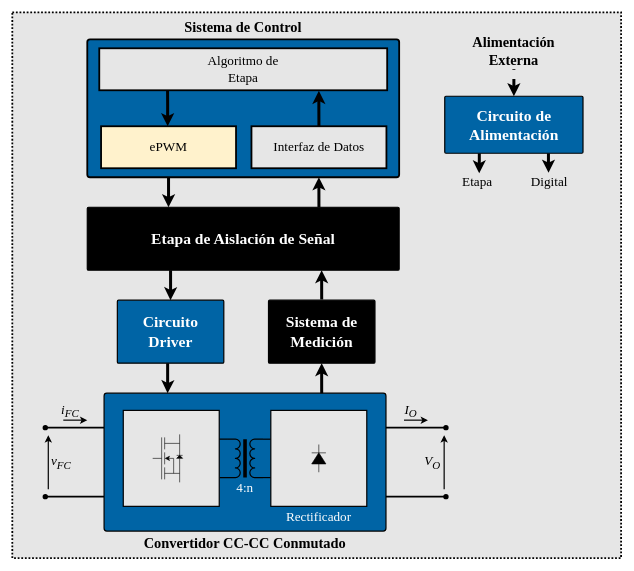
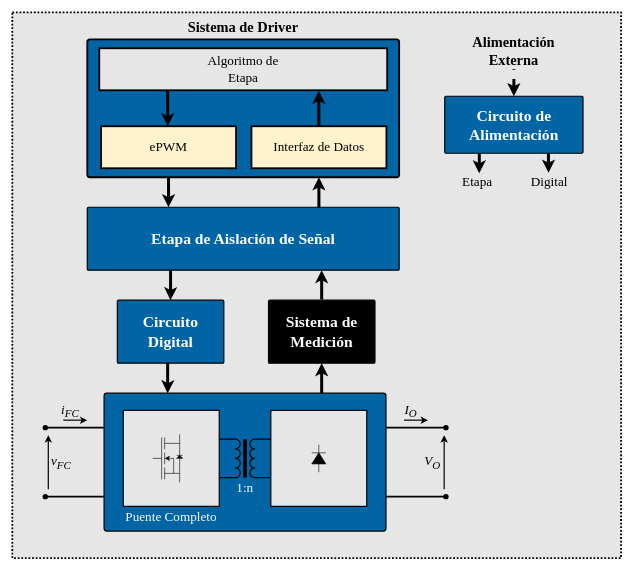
  <mxCell id="0" style=";html=1;" />
  <mxCell id="1" style=";html=1;" parent="0" />
  <mxCell id="2" value="" style="rounded=0;whiteSpace=wrap;html=1;shadow=0;fontFamily=CMU Serif;fontSize=18;fontColor=#000000;strokeColor=#000000;strokeWidth=3;fillColor=#E6E6E6;dashed=1;dashPattern=1 1;connectable=0;" parent="1" vertex="1"><mxGeometry x="20" y="20" width="1015" height="910" as="geometry" /></mxCell>
  <mxCell id="3" style="edgeStyle=orthogonalEdgeStyle;rounded=0;orthogonalLoop=1;jettySize=auto;html=1;exitX=0.5;exitY=1;exitDx=0;exitDy=0;strokeWidth=5;endArrow=none;endFill=0;startArrow=classic;startFill=1;" parent="1" edge="1"><mxGeometry relative="1" as="geometry"><mxPoint x="535.87" y="499" as="targetPoint" /><mxPoint x="535.76" y="450" as="sourcePoint" /><Array as="points"><mxPoint x="535.76" y="493.81" /><mxPoint x="535.76" y="493.81" /></Array></mxGeometry></mxCell>
  <mxCell id="4" style="edgeStyle=orthogonalEdgeStyle;rounded=0;orthogonalLoop=1;jettySize=auto;html=1;exitX=0;exitY=0.25;exitDx=0;exitDy=0;strokeColor=#000000;strokeWidth=3;fontColor=#FFFFFF;startArrow=none;startFill=0;endArrow=oval;endFill=1;" parent="1" source="8" edge="1"><mxGeometry relative="1" as="geometry"><mxPoint x="75" y="712.5" as="targetPoint" /></mxGeometry></mxCell>
  <mxCell id="5" style="edgeStyle=orthogonalEdgeStyle;rounded=0;orthogonalLoop=1;jettySize=auto;html=1;exitX=0;exitY=0.75;exitDx=0;exitDy=0;strokeColor=#000000;strokeWidth=3;fontColor=#FFFFFF;startArrow=none;startFill=0;endArrow=oval;endFill=1;" parent="1" source="8" edge="1"><mxGeometry relative="1" as="geometry"><mxPoint x="75" y="827.5" as="targetPoint" /></mxGeometry></mxCell>
  <mxCell id="6" style="edgeStyle=orthogonalEdgeStyle;rounded=0;orthogonalLoop=1;jettySize=auto;html=1;exitX=1;exitY=0.25;exitDx=0;exitDy=0;strokeColor=#000000;strokeWidth=3;fontColor=#FFFFFF;startArrow=none;startFill=0;endArrow=oval;endFill=1;" parent="1" source="8" edge="1"><mxGeometry relative="1" as="geometry"><mxPoint x="743" y="712.5" as="targetPoint" /></mxGeometry></mxCell>
  <mxCell id="7" style="edgeStyle=orthogonalEdgeStyle;rounded=0;orthogonalLoop=1;jettySize=auto;html=1;exitX=1;exitY=0.75;exitDx=0;exitDy=0;strokeColor=#000000;strokeWidth=3;fontColor=#FFFFFF;startArrow=none;startFill=0;endArrow=oval;endFill=1;" parent="1" source="8" edge="1"><mxGeometry relative="1" as="geometry"><mxPoint x="743" y="827.5" as="targetPoint" /></mxGeometry></mxCell>
  <mxCell id="8" value="" style="rounded=1;whiteSpace=wrap;html=1;fontFamily=CMU Serif Extra;glass=0;sketch=0;shadow=0;strokeWidth=2;arcSize=2;fillColor=#0064a5;connectable=1;" parent="1" vertex="1"><mxGeometry x="173" y="655" width="470" height="230" as="geometry" /></mxCell>
- <mxCell id="9" value="&lt;font color=&quot;#ffffff&quot; style=&quot;font-size: 22px;&quot;&gt;Rectificador&lt;/font&gt;" style="text;html=1;strokeColor=none;fillColor=none;align=center;verticalAlign=middle;whiteSpace=wrap;rounded=0;fontFamily=Montserrat;fontSize=18;fontStyle=0" parent="1" vertex="1"><mxGeometry x="461" y="847.01" width="140" height="27.99" as="geometry" /></mxCell>
  <mxCell id="10" value="" style="group;strokeWidth=2;" parent="1" vertex="1" connectable="0"><mxGeometry x="377.995" y="731.725" width="60.01" height="64" as="geometry" /></mxCell>
  <mxCell id="11" value="" style="pointerEvents=1;verticalLabelPosition=bottom;shadow=0;dashed=0;align=center;html=1;verticalAlign=top;shape=mxgraph.electrical.inductors.transformer_1;fillColor=none;rotation=90;strokeWidth=2;strokeColor=#000000;" parent="10" vertex="1"><mxGeometry x="-1.995" y="1.995" width="64" height="60.01" as="geometry" /></mxCell>
  <mxCell id="12" value="" style="endArrow=none;html=1;rounded=0;fontFamily=CMU Serif;fontSize=18;fontColor=#E6E6E6;strokeColor=#000000;strokeWidth=2;exitX=0;exitY=0;exitDx=0;exitDy=0;exitPerimeter=0;entryX=0.002;entryY=0.3;entryDx=0;entryDy=0;entryPerimeter=0;" parent="1" source="11" target="36" edge="1"><mxGeometry width="50" height="50" relative="1" as="geometry"><mxPoint x="396" y="798.72" as="sourcePoint" /><mxPoint x="446" y="748.72" as="targetPoint" /></mxGeometry></mxCell>
  <mxCell id="13" value="" style="endArrow=none;html=1;rounded=0;fontFamily=CMU Serif;fontSize=18;fontColor=#E6E6E6;strokeColor=#000000;strokeWidth=2;exitX=1;exitY=0;exitDx=0;exitDy=0;exitPerimeter=0;entryX=0.001;entryY=0.7;entryDx=0;entryDy=0;entryPerimeter=0;" parent="1" source="11" target="36" edge="1"><mxGeometry width="50" height="50" relative="1" as="geometry"><mxPoint x="396" y="798.72" as="sourcePoint" /><mxPoint x="446" y="748.72" as="targetPoint" /></mxGeometry></mxCell>
- <mxCell id="14" value="&lt;font style=&quot;font-size: 24px;&quot;&gt;Convertidor CC-CC Conmutado&lt;/font&gt;" style="text;html=1;strokeColor=none;fillColor=none;align=center;verticalAlign=middle;whiteSpace=wrap;rounded=0;fontFamily=Montserrat;fontSize=20;fontStyle=1" parent="1" vertex="1"><mxGeometry x="205.81" y="890" width="404.37" height="30" as="geometry" /></mxCell>
- <mxCell id="16" value="&lt;font color=&quot;#ffffff&quot; style=&quot;font-size: 22px;&quot;&gt;4:n&lt;/font&gt;" style="text;html=1;strokeColor=none;fillColor=none;align=center;verticalAlign=middle;whiteSpace=wrap;rounded=0;fontFamily=Montserrat;" parent="1" vertex="1"><mxGeometry x="378" y="798.72" width="60" height="30" as="geometry" /></mxCell>
- <mxCell id="17" value="&lt;font color=&quot;#ffffff&quot;&gt;&lt;span style=&quot;font-size: 26px;&quot;&gt;&lt;b&gt;Circuito&lt;br&gt;Driver&lt;br&gt;&lt;/b&gt;&lt;/span&gt;&lt;/font&gt;" style="rounded=1;whiteSpace=wrap;html=1;fontFamily=Montserrat;glass=0;sketch=0;shadow=0;strokeWidth=2;arcSize=2;fillColor=#0064a5;connectable=1;" parent="1" vertex="1"><mxGeometry x="195.13" y="500" width="177.5" height="105" as="geometry" /></mxCell>
+ <mxCell id="15" value="&lt;font color=&quot;#ffffff&quot; style=&quot;font-size: 22px;&quot;&gt;Puente Completo&lt;/font&gt;" style="text;html=1;strokeColor=none;fillColor=none;align=center;verticalAlign=middle;whiteSpace=wrap;rounded=0;fontFamily=Montserrat;fontSize=18;" parent="1" vertex="1"><mxGeometry x="186.25" y="848.53" width="197.5" height="26.47" as="geometry" /></mxCell>
+ <mxCell id="16" value="&lt;font color=&quot;#ffffff&quot; style=&quot;font-size: 22px;&quot;&gt;1:n&lt;/font&gt;" style="text;html=1;strokeColor=none;fillColor=none;align=center;verticalAlign=middle;whiteSpace=wrap;rounded=0;fontFamily=Montserrat;" parent="1" vertex="1"><mxGeometry x="378" y="798.72" width="60" height="30" as="geometry" /></mxCell>
+ <mxCell id="17" value="&lt;font color=&quot;#ffffff&quot;&gt;&lt;span style=&quot;font-size: 26px;&quot;&gt;&lt;b&gt;Circuito&lt;br&gt;Digital&lt;br&gt;&lt;/b&gt;&lt;/span&gt;&lt;/font&gt;" style="rounded=1;whiteSpace=wrap;html=1;fontFamily=Montserrat;glass=0;sketch=0;shadow=0;strokeWidth=2;arcSize=2;fillColor=#0064a5;connectable=1;" parent="1" vertex="1"><mxGeometry x="195.13" y="500" width="177.5" height="105" as="geometry" /></mxCell>
  <mxCell id="18" value="" style="rounded=1;whiteSpace=wrap;html=1;shadow=0;fontFamily=CMU Serif;fontSize=18;fontColor=#000000;strokeColor=#000000;strokeWidth=3;fillColor=#0064A5;arcSize=2;connectable=1;" parent="1" vertex="1"><mxGeometry x="145" y="65" width="520" height="230" as="geometry" /></mxCell>
  <mxCell id="19" value="&lt;font style=&quot;font-size: 22px;&quot;&gt;Algoritmo de&lt;br&gt;Etapa&lt;/font&gt;" style="rounded=0;whiteSpace=wrap;html=1;shadow=0;fontFamily=Montserrat;fontSize=18;fontColor=#000000;strokeColor=#000000;strokeWidth=3;fillColor=#E6E6E6;connectable=0;" parent="1" vertex="1"><mxGeometry x="165" y="80" width="480" height="70" as="geometry" /></mxCell>
- <mxCell id="20" value="&lt;span style=&quot;font-size: 22px;&quot;&gt;Interfaz de Datos&lt;/span&gt;" style="rounded=0;whiteSpace=wrap;html=1;shadow=0;fontFamily=Montserrat;fontSize=18;fontColor=#000000;strokeColor=#000000;strokeWidth=3;fillColor=#E6E6E6;connectable=0;" parent="1" vertex="1"><mxGeometry x="418.75" y="210" width="225" height="70" as="geometry" /></mxCell>
+ <mxCell id="20" value="&lt;span style=&quot;font-size: 22px;&quot;&gt;Interfaz de Datos&lt;/span&gt;" style="rounded=0;whiteSpace=wrap;html=1;shadow=0;fontFamily=Montserrat;fontSize=18;fontColor=#000000;strokeColor=#000000;strokeWidth=3;fillColor=#fff2cc;connectable=0;" parent="1" vertex="1"><mxGeometry x="418.75" y="210" width="225" height="70" as="geometry" /></mxCell>
  <mxCell id="21" value="&lt;font style=&quot;font-size: 22px;&quot;&gt;ePWM&lt;/font&gt;" style="rounded=0;whiteSpace=wrap;html=1;shadow=0;fontFamily=Montserrat;fontSize=18;fontColor=#000000;strokeColor=#000000;strokeWidth=3;fillColor=#fff2cc;connectable=0;" parent="1" vertex="1"><mxGeometry x="168" y="210" width="225" height="70" as="geometry" /></mxCell>
- <mxCell id="22" value="&lt;font style=&quot;font-size: 24px;&quot;&gt;Sistema de Control&lt;/font&gt;" style="text;html=1;strokeColor=none;fillColor=none;align=center;verticalAlign=middle;whiteSpace=wrap;rounded=0;fontFamily=Montserrat;fontSize=20;fontStyle=1" parent="1" vertex="1"><mxGeometry x="276.81" y="30" width="256.38" height="30" as="geometry" /></mxCell>
- <mxCell id="23" value="&lt;font color=&quot;#ffffff&quot;&gt;&lt;span style=&quot;font-size: 26px;&quot;&gt;&lt;b&gt;Etapa de Aislación de Señal&lt;br&gt;&lt;/b&gt;&lt;/span&gt;&lt;/font&gt;" style="rounded=1;whiteSpace=wrap;html=1;fontFamily=Montserrat;glass=0;sketch=0;shadow=0;strokeWidth=2;arcSize=2;fillColor=#000000;connectable=1;" parent="1" vertex="1"><mxGeometry x="145" y="345" width="520" height="105" as="geometry" /></mxCell>
+ <mxCell id="22" value="&lt;font style=&quot;font-size: 24px;&quot;&gt;Sistema de Driver&lt;/font&gt;" style="text;html=1;strokeColor=none;fillColor=none;align=center;verticalAlign=middle;whiteSpace=wrap;rounded=0;fontFamily=Montserrat;fontSize=20;fontStyle=1" parent="1" vertex="1"><mxGeometry x="276.81" y="30" width="256.38" height="30" as="geometry" /></mxCell>
+ <mxCell id="23" value="&lt;font color=&quot;#ffffff&quot;&gt;&lt;span style=&quot;font-size: 26px;&quot;&gt;&lt;b&gt;Etapa de Aislación de Señal&lt;br&gt;&lt;/b&gt;&lt;/span&gt;&lt;/font&gt;" style="rounded=1;whiteSpace=wrap;html=1;fontFamily=Montserrat;glass=0;sketch=0;shadow=0;strokeWidth=2;arcSize=2;fillColor=#0064a5;connectable=1;" parent="1" vertex="1"><mxGeometry x="145" y="345" width="520" height="105" as="geometry" /></mxCell>
  <mxCell id="24" style="edgeStyle=orthogonalEdgeStyle;rounded=0;orthogonalLoop=1;jettySize=auto;html=1;exitX=0.5;exitY=1;exitDx=0;exitDy=0;strokeWidth=5;endArrow=classic;endFill=1;" parent="1" edge="1"><mxGeometry relative="1" as="geometry"><mxPoint x="280.369" y="345" as="targetPoint" /><mxPoint x="280.48" y="295" as="sourcePoint" /><Array as="points"><mxPoint x="280.48" y="328" /><mxPoint x="280.48" y="328" /></Array></mxGeometry></mxCell>
  <mxCell id="25" style="edgeStyle=orthogonalEdgeStyle;rounded=0;orthogonalLoop=1;jettySize=auto;html=1;exitX=0.5;exitY=1;exitDx=0;exitDy=0;strokeWidth=5;endArrow=classic;endFill=1;" parent="1" edge="1"><mxGeometry relative="1" as="geometry"><mxPoint x="283.75" y="500" as="targetPoint" /><mxPoint x="283.86" y="450" as="sourcePoint" /><Array as="points"><mxPoint x="283.86" y="483" /><mxPoint x="283.86" y="483" /></Array></mxGeometry></mxCell>
  <mxCell id="26" value="&lt;font color=&quot;#ffffff&quot;&gt;&lt;span style=&quot;font-size: 26px;&quot;&gt;&lt;b&gt;Sistema de&lt;br&gt;Medición&lt;br&gt;&lt;/b&gt;&lt;/span&gt;&lt;/font&gt;" style="rounded=1;whiteSpace=wrap;html=1;fontFamily=Montserrat;glass=0;sketch=0;shadow=0;strokeWidth=2;arcSize=2;fillColor=#000000;connectable=1;" parent="1" vertex="1"><mxGeometry x="447.14" y="500" width="177.5" height="105" as="geometry" /></mxCell>
  <mxCell id="27" style="edgeStyle=orthogonalEdgeStyle;rounded=0;orthogonalLoop=1;jettySize=auto;html=1;exitX=0.5;exitY=1;exitDx=0;exitDy=0;strokeWidth=5;endArrow=classic;endFill=1;" parent="1" edge="1"><mxGeometry relative="1" as="geometry"><mxPoint x="278.87" y="655" as="targetPoint" /><mxPoint x="278.98" y="605" as="sourcePoint" /><Array as="points"><mxPoint x="278.98" y="648.81" /><mxPoint x="278.98" y="648.81" /></Array></mxGeometry></mxCell>
  <mxCell id="28" style="edgeStyle=orthogonalEdgeStyle;rounded=0;orthogonalLoop=1;jettySize=auto;html=1;exitX=0.25;exitY=1;exitDx=0;exitDy=0;strokeWidth=5;fontSize=18;fontColor=#FFFFFF;endArrow=classic;endFill=1;" edge="1" parent="1" source="31"><mxGeometry relative="1" as="geometry"><mxPoint x="798.49" y="288.5" as="targetPoint" /></mxGeometry></mxCell>
  <mxCell id="29" style="edgeStyle=orthogonalEdgeStyle;rounded=0;orthogonalLoop=1;jettySize=auto;html=1;exitX=0.75;exitY=1;exitDx=0;exitDy=0;strokeWidth=5;fontSize=18;fontColor=#FFFFFF;endArrow=classic;endFill=1;" edge="1" parent="1" source="31"><mxGeometry relative="1" as="geometry"><mxPoint x="913.99" y="287.5" as="targetPoint" /></mxGeometry></mxCell>
  <mxCell id="30" style="edgeStyle=orthogonalEdgeStyle;rounded=0;orthogonalLoop=1;jettySize=auto;html=1;exitX=0.5;exitY=0;exitDx=0;exitDy=0;entryX=0.5;entryY=1;entryDx=0;entryDy=0;strokeWidth=5;fontSize=18;fontColor=#FFFFFF;endArrow=none;endFill=0;startArrow=classic;startFill=1;dashed=1;" edge="1" parent="1" source="31" target="62"><mxGeometry relative="1" as="geometry" /></mxCell>
  <mxCell id="31" value="&lt;font color=&quot;#ffffff&quot;&gt;&lt;span style=&quot;font-size: 26px;&quot;&gt;&lt;b&gt;Circuito de Alimentación&lt;br&gt;&lt;/b&gt;&lt;/span&gt;&lt;/font&gt;" style="rounded=1;whiteSpace=wrap;html=1;fontFamily=Montserrat;glass=0;sketch=0;shadow=0;strokeWidth=2;arcSize=2;fillColor=#0064a5;connectable=1;direction=east;rotation=0;" parent="1" vertex="1"><mxGeometry x="740.99" y="160" width="230.5" height="95" as="geometry" /></mxCell>
  <mxCell id="32" style="edgeStyle=orthogonalEdgeStyle;rounded=0;orthogonalLoop=1;jettySize=auto;html=1;exitX=0.5;exitY=1;exitDx=0;exitDy=0;strokeWidth=5;endArrow=none;endFill=0;startArrow=classic;startFill=1;" parent="1" edge="1"><mxGeometry relative="1" as="geometry"><mxPoint x="535.87" y="655" as="targetPoint" /><mxPoint x="535.76" y="605" as="sourcePoint" /><Array as="points"><mxPoint x="535.76" y="649.81" /><mxPoint x="535.76" y="649.81" /></Array></mxGeometry></mxCell>
  <mxCell id="33" style="edgeStyle=orthogonalEdgeStyle;rounded=0;orthogonalLoop=1;jettySize=auto;html=1;exitX=0.5;exitY=1;exitDx=0;exitDy=0;strokeWidth=5;endArrow=none;endFill=0;startArrow=classic;startFill=1;" parent="1" edge="1"><mxGeometry relative="1" as="geometry"><mxPoint x="531.27" y="345" as="targetPoint" /><mxPoint x="531.16" y="295" as="sourcePoint" /><Array as="points"><mxPoint x="531.16" y="339" /><mxPoint x="531.16" y="339" /></Array></mxGeometry></mxCell>
  <mxCell id="34" style="edgeStyle=orthogonalEdgeStyle;rounded=0;orthogonalLoop=1;jettySize=auto;html=1;exitX=0.5;exitY=1;exitDx=0;exitDy=0;strokeWidth=5;endArrow=none;endFill=0;startArrow=classic;startFill=1;" parent="1" edge="1"><mxGeometry relative="1" as="geometry"><mxPoint x="531.25" y="211" as="targetPoint" /><mxPoint x="531.14" y="151" as="sourcePoint" /><Array as="points"><mxPoint x="531.02" y="181" /></Array></mxGeometry></mxCell>
  <mxCell id="35" style="edgeStyle=orthogonalEdgeStyle;rounded=0;orthogonalLoop=1;jettySize=auto;html=1;exitX=0.5;exitY=1;exitDx=0;exitDy=0;strokeWidth=5;endArrow=none;endFill=0;startArrow=classic;startFill=1;" parent="1" edge="1"><mxGeometry relative="1" as="geometry"><mxPoint x="278.87" y="150" as="targetPoint" /><mxPoint x="278.98" y="210" as="sourcePoint" /><Array as="points"><mxPoint x="278.68" y="175" /></Array></mxGeometry></mxCell>
  <mxCell id="36" value="" style="html=1;shadow=0;fontSize=18;fillColor=#E6E6E6;strokeColor=#000000;verticalAlign=bottom;rounded=0;strokeWidth=2;" parent="1" vertex="1"><mxGeometry x="451" y="683.73" width="160" height="160" as="geometry" /></mxCell>
  <mxCell id="37" value="" style="pointerEvents=1;fillColor=strokeColor;verticalLabelPosition=bottom;shadow=0;dashed=0;align=center;html=1;verticalAlign=top;shape=mxgraph.electrical.diodes.diode;fontSize=20;rotation=-90;" parent="1" vertex="1"><mxGeometry x="507.88" y="751.86" width="46.25" height="23.75" as="geometry" /></mxCell>
  <mxCell id="38" value="" style="html=1;shadow=0;fontSize=18;fillColor=#E6E6E6;strokeColor=#000000;verticalAlign=bottom;rounded=0;strokeWidth=2;" parent="1" vertex="1"><mxGeometry x="205" y="683.72" width="160" height="160" as="geometry" /></mxCell>
  <mxCell id="39" value="" style="group" parent="1" vertex="1" connectable="0"><mxGeometry x="254" y="723.72" width="50" height="80" as="geometry" /></mxCell>
  <mxCell id="40" value="" style="triangle;whiteSpace=wrap;html=1;rotation=-90;fillColor=#000000;strokeColor=#000000;" parent="39" vertex="1"><mxGeometry x="42.5" y="32.5" width="5" height="10" as="geometry" /></mxCell>
  <mxCell id="41" value="" style="endArrow=none;html=1;rounded=0;strokeColor=#000000;" parent="39" edge="1"><mxGeometry width="50" height="50" relative="1" as="geometry"><mxPoint x="40" y="35" as="sourcePoint" /><mxPoint x="50" y="35" as="targetPoint" /></mxGeometry></mxCell>
  <mxCell id="42" value="" style="endArrow=none;html=1;rounded=0;strokeColor=#000000;" parent="39" edge="1"><mxGeometry width="50" height="50" relative="1" as="geometry"><mxPoint x="45" y="35" as="sourcePoint" /><mxPoint x="45" as="targetPoint" /></mxGeometry></mxCell>
  <mxCell id="43" value="" style="endArrow=none;html=1;rounded=0;strokeColor=#000000;" parent="39" edge="1"><mxGeometry width="50" height="50" relative="1" as="geometry"><mxPoint x="45" y="80" as="sourcePoint" /><mxPoint x="45" y="40" as="targetPoint" /></mxGeometry></mxCell>
  <mxCell id="44" value="" style="endArrow=none;html=1;rounded=0;strokeColor=#000000;" parent="39" edge="1"><mxGeometry width="50" height="50" relative="1" as="geometry"><mxPoint x="15" y="75" as="sourcePoint" /><mxPoint x="15" y="5" as="targetPoint" /></mxGeometry></mxCell>
  <mxCell id="45" value="" style="endArrow=none;html=1;rounded=0;strokeColor=#000000;" parent="39" edge="1"><mxGeometry width="50" height="50" relative="1" as="geometry"><mxPoint x="20" y="25" as="sourcePoint" /><mxPoint x="20" y="5" as="targetPoint" /></mxGeometry></mxCell>
  <mxCell id="46" value="" style="endArrow=none;html=1;rounded=0;strokeColor=#000000;" parent="39" edge="1"><mxGeometry width="50" height="50" relative="1" as="geometry"><mxPoint x="20" y="75" as="sourcePoint" /><mxPoint x="20" y="55.0" as="targetPoint" /></mxGeometry></mxCell>
  <mxCell id="47" value="" style="endArrow=none;html=1;rounded=0;strokeColor=#000000;" parent="39" edge="1"><mxGeometry width="50" height="50" relative="1" as="geometry"><mxPoint x="20" y="50" as="sourcePoint" /><mxPoint x="20" y="30" as="targetPoint" /></mxGeometry></mxCell>
  <mxCell id="48" value="" style="endArrow=none;html=1;rounded=0;strokeColor=#000000;" parent="39" edge="1"><mxGeometry width="50" height="50" relative="1" as="geometry"><mxPoint x="20" y="15" as="sourcePoint" /><mxPoint x="45" y="15" as="targetPoint" /></mxGeometry></mxCell>
  <mxCell id="49" value="" style="endArrow=classic;html=1;rounded=0;strokeColor=#000000;" parent="39" edge="1"><mxGeometry width="50" height="50" relative="1" as="geometry"><mxPoint x="35" y="65" as="sourcePoint" /><mxPoint x="20" y="40" as="targetPoint" /><Array as="points"><mxPoint x="35" y="40" /></Array></mxGeometry></mxCell>
  <mxCell id="50" value="" style="endArrow=none;html=1;rounded=0;strokeColor=#000000;" parent="39" edge="1"><mxGeometry width="50" height="50" relative="1" as="geometry"><mxPoint x="20" y="65" as="sourcePoint" /><mxPoint x="45" y="65" as="targetPoint" /></mxGeometry></mxCell>
  <mxCell id="51" value="" style="endArrow=none;html=1;rounded=0;strokeColor=#000000;" parent="39" edge="1"><mxGeometry width="50" height="50" relative="1" as="geometry"><mxPoint y="40" as="sourcePoint" /><mxPoint x="15" y="40" as="targetPoint" /></mxGeometry></mxCell>
  <mxCell id="52" value="" style="endArrow=none;html=1;rounded=0;fontFamily=CMU Serif;fontSize=18;fontColor=#E6E6E6;strokeColor=#000000;strokeWidth=2;exitX=1;exitY=1;exitDx=0;exitDy=0;exitPerimeter=0;" parent="1" source="11" edge="1"><mxGeometry width="50" height="50" relative="1" as="geometry"><mxPoint x="516" y="488.72" as="sourcePoint" /><mxPoint x="366" y="795.72" as="targetPoint" /></mxGeometry></mxCell>
  <mxCell id="53" value="" style="endArrow=none;html=1;rounded=0;fontFamily=CMU Serif;fontSize=18;fontColor=#E6E6E6;strokeColor=#000000;strokeWidth=2;entryX=0;entryY=1;entryDx=0;entryDy=0;entryPerimeter=0;exitX=1.001;exitY=0.3;exitDx=0;exitDy=0;exitPerimeter=0;" parent="1" source="38" target="11" edge="1"><mxGeometry width="50" height="50" relative="1" as="geometry"><mxPoint x="497" y="423.72" as="sourcePoint" /><mxPoint x="547" y="373.72" as="targetPoint" /></mxGeometry></mxCell>
  <mxCell id="54" value="" style="endArrow=classic;html=1;rounded=0;fontFamily=CMU Serif Extra;fontSize=18;fontColor=#E6E6E6;strokeColor=#000000;strokeWidth=2;" parent="1" edge="1"><mxGeometry width="50" height="50" relative="1" as="geometry"><mxPoint x="80" y="815" as="sourcePoint" /><mxPoint x="80" y="725" as="targetPoint" /></mxGeometry></mxCell>
  <mxCell id="55" value="&lt;font color=&quot;#000000&quot;&gt;v&lt;sub&gt;FC&lt;/sub&gt;&lt;/font&gt;" style="edgeLabel;html=1;align=center;verticalAlign=middle;resizable=0;points=[];fontSize=22;fontFamily=Montserrat;fontColor=#E6E6E6;fontStyle=2;labelBackgroundColor=none;" parent="54" vertex="1" connectable="0"><mxGeometry x="-0.228" y="-2" relative="1" as="geometry"><mxPoint x="18" y="-10" as="offset" /></mxGeometry></mxCell>
  <mxCell id="56" value="" style="endArrow=classic;html=1;rounded=0;fontFamily=CMU Classical Serif;fontSize=18;fontColor=#000000;strokeColor=#000000;strokeWidth=2;" parent="1" edge="1"><mxGeometry width="50" height="50" relative="1" as="geometry"><mxPoint x="105" y="700" as="sourcePoint" /><mxPoint x="145" y="700" as="targetPoint" /></mxGeometry></mxCell>
  <mxCell id="57" value="i&lt;sub&gt;FC&lt;/sub&gt;" style="edgeLabel;html=1;align=center;verticalAlign=middle;resizable=0;points=[];fontSize=22;fontFamily=Montserrat;fontColor=#000000;fontStyle=2;labelBackgroundColor=none;" parent="56" vertex="1" connectable="0"><mxGeometry x="-0.315" relative="1" as="geometry"><mxPoint x="-4" y="-16" as="offset" /></mxGeometry></mxCell>
  <mxCell id="58" value="" style="endArrow=classic;html=1;rounded=0;fontFamily=CMU Serif Extra;fontSize=18;fontColor=#E6E6E6;strokeColor=#000000;strokeWidth=2;" parent="1" edge="1"><mxGeometry width="50" height="50" relative="1" as="geometry"><mxPoint x="740" y="815" as="sourcePoint" /><mxPoint x="740" y="725" as="targetPoint" /></mxGeometry></mxCell>
  <mxCell id="59" value="&lt;font color=&quot;#000000&quot;&gt;&lt;span style=&quot;font-size: 22px;&quot;&gt;V&lt;sub&gt;O&lt;/sub&gt;&lt;/span&gt;&lt;/font&gt;" style="edgeLabel;html=1;align=center;verticalAlign=middle;resizable=0;points=[];fontSize=18;fontFamily=Montserrat;fontColor=#E6E6E6;fontStyle=2;labelBackgroundColor=none;" parent="58" vertex="1" connectable="0"><mxGeometry x="-0.228" y="-2" relative="1" as="geometry"><mxPoint x="-23" y="-10" as="offset" /></mxGeometry></mxCell>
  <mxCell id="60" value="" style="endArrow=classic;html=1;rounded=0;fontFamily=CMU Classical Serif;fontSize=18;fontColor=#000000;strokeColor=#000000;strokeWidth=2;" parent="1" edge="1"><mxGeometry width="50" height="50" relative="1" as="geometry"><mxPoint x="673" y="700" as="sourcePoint" /><mxPoint x="713" y="700" as="targetPoint" /></mxGeometry></mxCell>
  <mxCell id="61" value="I&lt;sub&gt;O&lt;/sub&gt;" style="edgeLabel;html=1;align=center;verticalAlign=middle;resizable=0;points=[];fontSize=22;fontFamily=Montserrat;fontColor=#000000;fontStyle=2;labelBackgroundColor=none;" parent="60" vertex="1" connectable="0"><mxGeometry x="-0.315" relative="1" as="geometry"><mxPoint x="-4" y="-16" as="offset" /></mxGeometry></mxCell>
  <mxCell id="62" value="&lt;font style=&quot;font-size: 24px;&quot;&gt;Alimentación Externa&lt;br&gt;&lt;/font&gt;" style="text;html=1;strokeColor=none;fillColor=none;align=center;verticalAlign=middle;whiteSpace=wrap;rounded=0;fontFamily=Montserrat;fontSize=20;fontStyle=1;rotation=0;" parent="1" vertex="1"><mxGeometry x="743.12" y="55" width="226.25" height="60" as="geometry" /></mxCell>
  <mxCell id="63" value="&lt;span style=&quot;font-style: normal;&quot;&gt;Etapa&lt;/span&gt;" style="edgeLabel;html=1;align=center;verticalAlign=middle;resizable=0;points=[];fontSize=22;fontFamily=Montserrat;fontColor=#000000;fontStyle=2;labelBackgroundColor=none;" vertex="1" connectable="0" parent="1"><mxGeometry x="794.993" y="302.5" as="geometry" /></mxCell>
  <mxCell id="64" value="&lt;span style=&quot;font-style: normal;&quot;&gt;Digital&lt;/span&gt;" style="edgeLabel;html=1;align=center;verticalAlign=middle;resizable=0;points=[];fontSize=22;fontFamily=Montserrat;fontColor=#000000;fontStyle=2;labelBackgroundColor=none;" vertex="1" connectable="0" parent="1"><mxGeometry x="914.993" y="302.5" as="geometry" /></mxCell>
